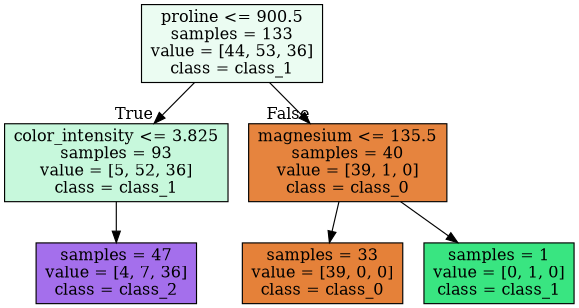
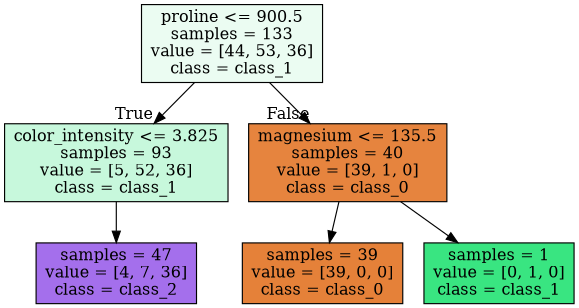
  digraph {
    node [color=black shape=box style=filled]
    n1 [fillcolor="#ebfcf2" label="proline <= 900.5\nsamples = 133\nvalue = [44, 53, 36]\nclass = class_1"]
    n2 [fillcolor="#c7f8dc" label="color_intensity <= 3.825\nsamples = 93\nvalue = [5, 52, 36]\nclass = class_1"]
    n3 [fillcolor="#e6843e" label="magnesium <= 135.5\nsamples = 40\nvalue = [39, 1, 0]\nclass = class_0"]
    n4 [fillcolor="#a46fec" label="samples = 47\nvalue = [4, 7, 36]\nclass = class_2"]
-   n5 [fillcolor="#e58139" label="samples = 33\nvalue = [39, 0, 0]\nclass = class_0"]
+   n5 [fillcolor="#e58139" label="samples = 39\nvalue = [39, 0, 0]\nclass = class_0"]
    n6 [fillcolor="#39e581" label="samples = 1\nvalue = [0, 1, 0]\nclass = class_1"]
    n1 -> n2 [headlabel=True labelangle=45 labeldistance=2.5]
    n1 -> n3 [headlabel=False labelangle=-45 labeldistance=2.5]
    n2 -> n4
    n3 -> n5
    n3 -> n6
  }
